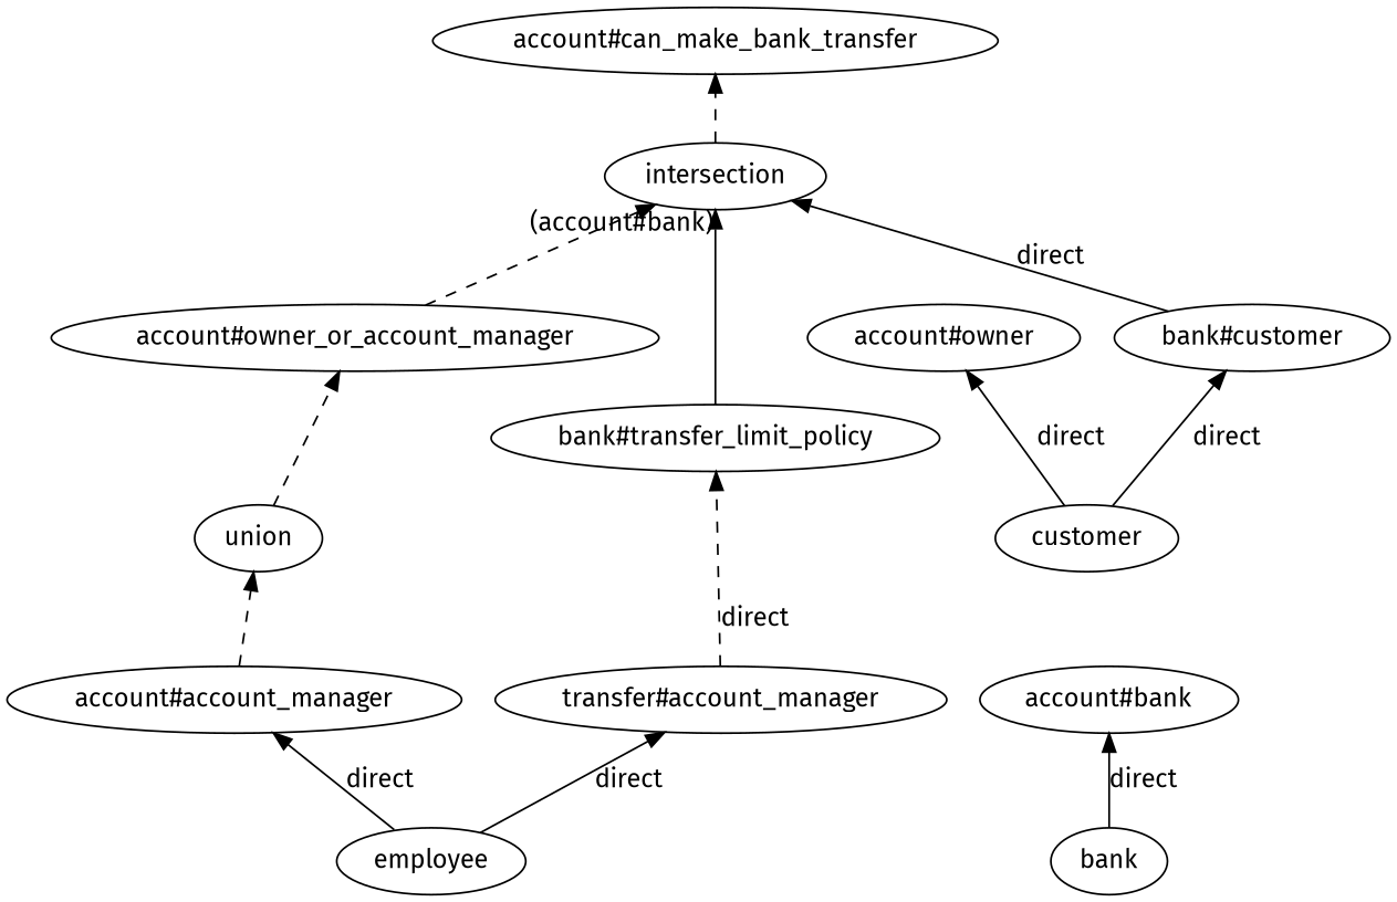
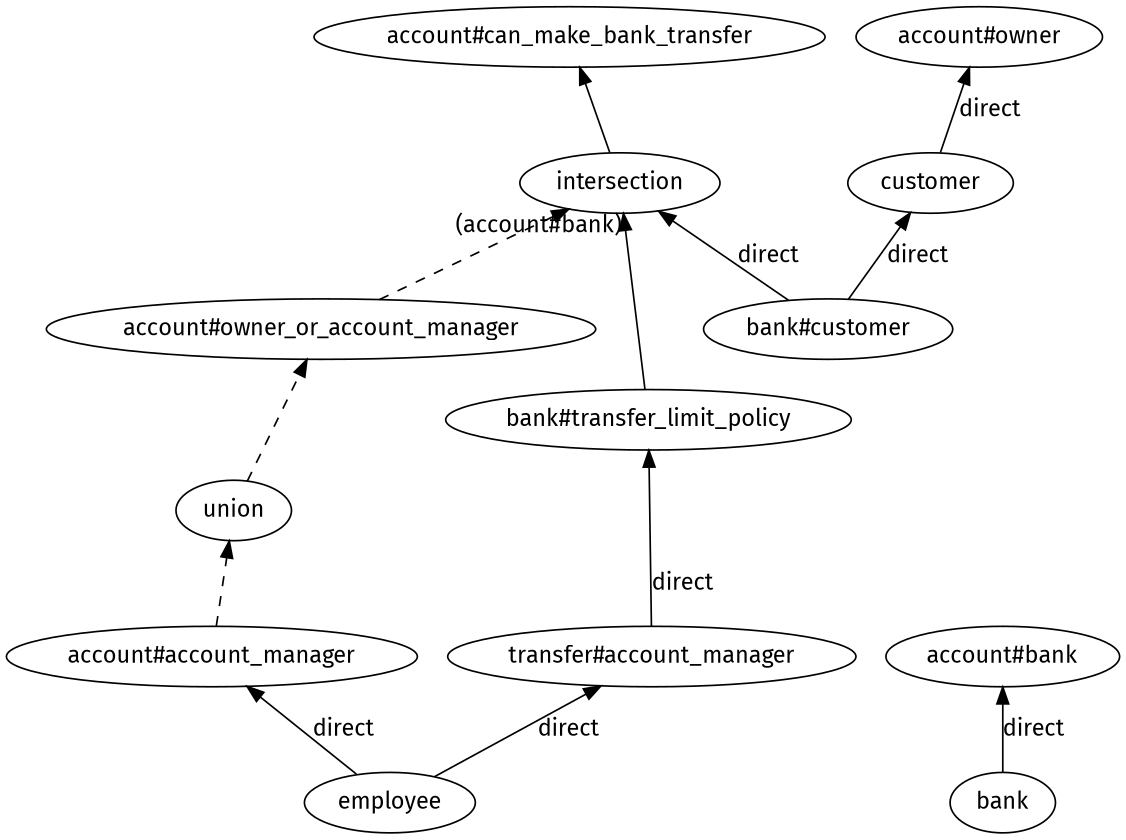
  digraph {
    fontname="Fira Sans"
    rankdir=BT
    node [fontname="Fira Sans"]
    edge [fontname="Fira Sans"]
    n1 [label="account#account_manager"]
    n2 [label=union]
    n3 [label="account#owner_or_account_manager"]
    n4 [label=employee]
    n5 [label="transfer#account_manager"]
    n6 [label="bank#transfer_limit_policy"]
    n7 [label="account#bank"]
    n8 [label=bank]
    n9 [label="account#can_make_bank_transfer"]
    n10 [label=intersection]
    n11 [label="account#owner"]
    n12 [label=customer]
    n13 [label="bank#customer"]
    n1 -> n2 [style=dashed]
    n2 -> n3 [style=dashed]
    n3 -> n10 [style=dashed]
    n4 -> n1 [label=direct]
    n4 -> n5 [label=direct]
-   n5 -> n6 [label=direct style=dashed]
+   n5 -> n6 [label=direct]
    n6 -> n10 [headlabel="(account#bank)"]
    n8 -> n7 [label=direct]
-   n10 -> n9 [style=dashed]
+   n10 -> n9 [style=solid]
    n12 -> n11 [label=direct]
-   n12 -> n13 [label=direct]
+   n13 -> n12 [label=direct]
    n13 -> n10 [label=direct]
  }
